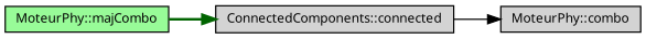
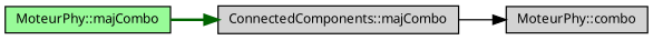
  digraph {
    fontname="Noto Sans"
    rankdir=LR
    node [color=black fillcolor=lightgrey fontname="Noto Sans" fontsize=10 shape=record style=filled]
    edge [fontname="Noto Sans" fontsize=10 labelfontname=Helvetica labelfontsize=10]
    n1 [fillcolor=palegreen fontcolor=black height=0.2 label="MoteurPhy::majCombo" width=0.4]
-   n2 [height=0.2 label="ConnectedComponents::connected" width=0.4]
+   n2 [height=0.2 label="ConnectedComponents::majCombo" width=0.4]
    n3 [height=0.2 label="MoteurPhy::combo" width=0.4]
    n1 -> n2 [color=darkgreen style=bold]
    n2 -> n3 [color=black style=solid]
  }
